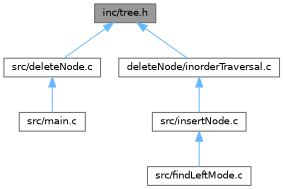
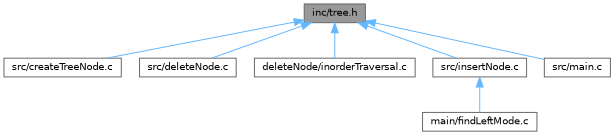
  digraph {
    node [color=grey40 fillcolor=white fontname=Helvetica fontsize=10 shape=box style=filled]
    edge [color=steelblue1 dir=back fontname=Helvetica fontsize=10 labelfontname=Helvetica labelfontsize=10 style=solid]
    n1 [color=gray40 fillcolor=grey60 fontcolor=black height=0.2 label="inc/tree.h" width=0.4]
+   n2 [height=0.2 label="src/createTreeNode.c" width=0.4]
    n3 [height=0.2 label="src/deleteNode.c" width=0.4]
    n4 [height=0.2 label="deleteNode/inorderTraversal.c" width=0.4]
    n5 [height=0.2 label="src/insertNode.c" width=0.4]
    n6 [height=0.2 label="src/main.c" width=0.4]
-   n7 [height=0.2 label="src/findLeftMode.c" width=0.4]
+   n7 [height=0.2 label="main/findLeftMode.c" width=0.4]
+   n1 -> n2
    n1 -> n3
    n1 -> n4
-   n4 -> n5
-   n3 -> n6
+   n1 -> n5
+   n1 -> n6
    n5 -> n7
  }
